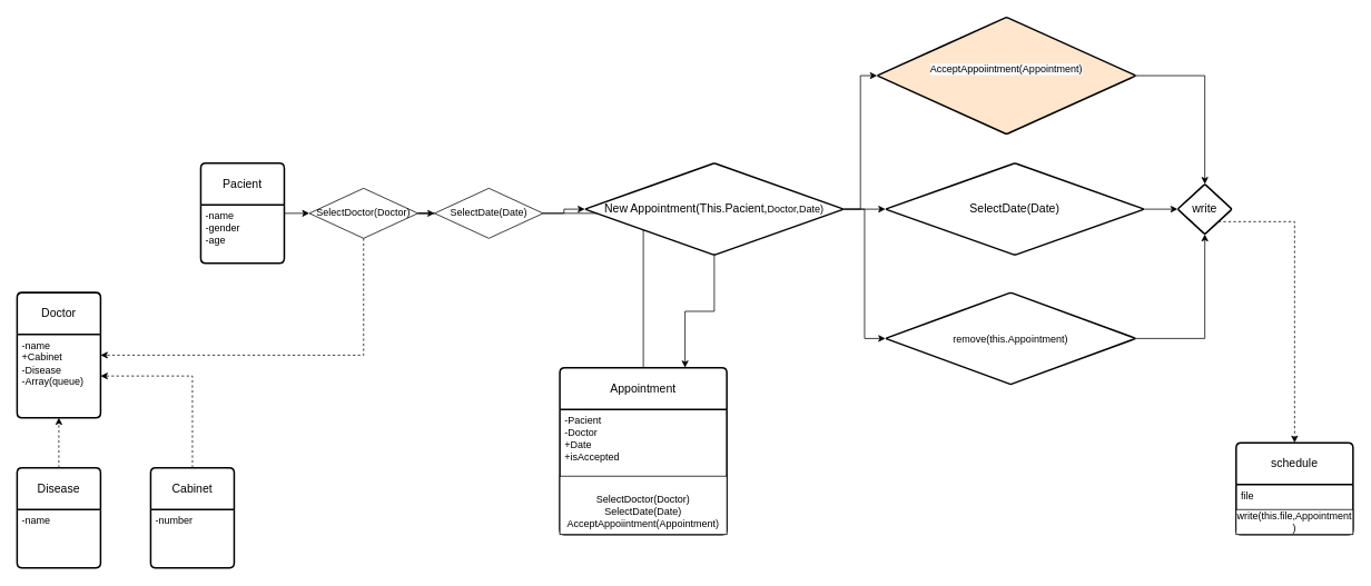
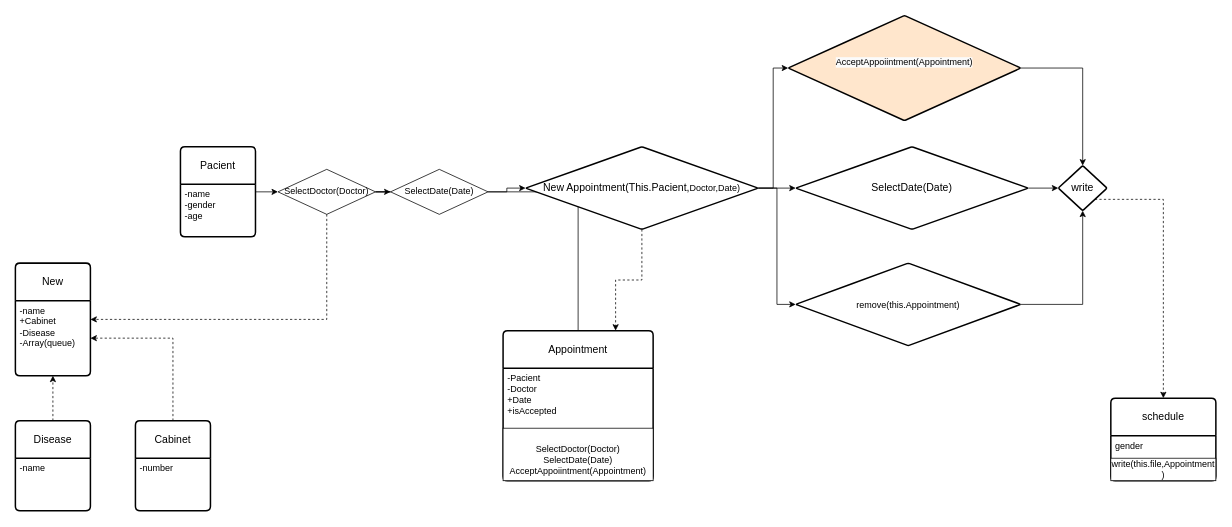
  <mxCell id="0" />
  <mxCell id="1" parent="0" />
  <mxCell id="2" value="Pacient" style="swimlane;childLayout=stackLayout;horizontal=1;startSize=50;horizontalStack=0;rounded=1;fontSize=14;fontStyle=0;strokeWidth=2;resizeParent=0;resizeLast=1;shadow=0;dashed=0;align=center;arcSize=4;whiteSpace=wrap;html=1;" vertex="1" parent="1"><mxGeometry x="240" y="195" width="100" height="120" as="geometry" /></mxCell>
  <mxCell id="3" value="-name&lt;br&gt;-gender&lt;br&gt;-age" style="align=left;strokeColor=none;fillColor=none;spacingLeft=4;fontSize=12;verticalAlign=top;resizable=0;rotatable=0;part=1;html=1;" vertex="1" parent="2"><mxGeometry y="50" width="100" height="70" as="geometry" /></mxCell>
  <mxCell id="4" value="" style="endArrow=classic;html=1;rounded=0;entryX=0;entryY=0.5;entryDx=0;entryDy=0;" edge="1" parent="1" target="6"><mxGeometry width="50" height="50" relative="1" as="geometry"><mxPoint x="340" y="255" as="sourcePoint" /><mxPoint x="410" y="255" as="targetPoint" /></mxGeometry></mxCell>
  <mxCell id="5" value="" style="edgeStyle=orthogonalEdgeStyle;rounded=0;orthogonalLoop=1;jettySize=auto;html=1;" edge="1" parent="1" source="6" target="9"><mxGeometry relative="1" as="geometry" /></mxCell>
  <mxCell id="6" value="SelectDoctor(Doctor)" style="shape=rhombus;perimeter=rhombusPerimeter;whiteSpace=wrap;html=1;align=center;" vertex="1" parent="1"><mxGeometry x="370" y="225" width="130" height="60" as="geometry" /></mxCell>
  <mxCell id="7" value="" style="edgeStyle=orthogonalEdgeStyle;rounded=0;orthogonalLoop=1;jettySize=auto;html=1;" edge="1" parent="1" source="9" target="11"><mxGeometry relative="1" as="geometry" /></mxCell>
  <mxCell id="8" style="edgeStyle=orthogonalEdgeStyle;rounded=0;orthogonalLoop=1;jettySize=auto;html=1;exitX=1;exitY=0.5;exitDx=0;exitDy=0;entryX=0;entryY=0.5;entryDx=0;entryDy=0;" edge="1" parent="1" source="9" target="27"><mxGeometry relative="1" as="geometry" /></mxCell>
  <mxCell id="9" value="SelectDate(Date)" style="shape=rhombus;perimeter=rhombusPerimeter;whiteSpace=wrap;html=1;align=center;" vertex="1" parent="1"><mxGeometry x="520" y="225" width="130" height="60" as="geometry" /></mxCell>
  <mxCell id="10" value="Appointment" style="swimlane;childLayout=stackLayout;horizontal=1;startSize=50;horizontalStack=0;rounded=1;fontSize=14;fontStyle=0;strokeWidth=2;resizeParent=0;resizeLast=1;shadow=0;dashed=0;align=center;arcSize=4;whiteSpace=wrap;html=1;" vertex="1" parent="1"><mxGeometry x="670" y="440" width="200" height="200" as="geometry" /></mxCell>
  <mxCell id="11" value="-Pacient&lt;br&gt;-Doctor&lt;br&gt;+Date&lt;br&gt;+isAccepted" style="align=left;strokeColor=none;fillColor=none;spacingLeft=4;fontSize=12;verticalAlign=top;resizable=0;rotatable=0;part=1;html=1;" vertex="1" parent="10"><mxGeometry y="50" width="200" height="120" as="geometry" /></mxCell>
  <mxCell id="12" value="" style="rounded=0;whiteSpace=wrap;html=1;" vertex="1" parent="10"><mxGeometry y="170" width="200" height="-40" as="geometry" /></mxCell>
  <mxCell id="13" value="&lt;br&gt;&lt;span style=&quot;color: rgb(0, 0, 0); font-family: Helvetica; font-size: 12px; font-style: normal; font-variant-ligatures: normal; font-variant-caps: normal; font-weight: 400; letter-spacing: normal; orphans: 2; text-align: center; text-indent: 0px; text-transform: none; widows: 2; word-spacing: 0px; -webkit-text-stroke-width: 0px; background-color: rgb(251, 251, 251); text-decoration-thickness: initial; text-decoration-style: initial; text-decoration-color: initial; float: none; display: inline !important;&quot;&gt;SelectDoctor(Doctor)&lt;/span&gt;&lt;br&gt;SelectDate(Date)&lt;br&gt;AcceptAppoiintment(Appointment)" style="rounded=0;whiteSpace=wrap;html=1;" vertex="1" parent="10"><mxGeometry y="130" width="200" height="70" as="geometry" /></mxCell>
  <mxCell id="14" value="" style="edgeStyle=orthogonalEdgeStyle;rounded=0;orthogonalLoop=1;jettySize=auto;html=1;entryX=1;entryY=0.25;entryDx=0;entryDy=0;dashed=1;exitX=0.5;exitY=1;exitDx=0;exitDy=0;" edge="1" parent="1" source="6" target="16"><mxGeometry relative="1" as="geometry" /></mxCell>
- <mxCell id="15" value="Doctor" style="swimlane;childLayout=stackLayout;horizontal=1;startSize=50;horizontalStack=0;rounded=1;fontSize=14;fontStyle=0;strokeWidth=2;resizeParent=0;resizeLast=1;shadow=0;dashed=0;align=center;arcSize=4;whiteSpace=wrap;html=1;" vertex="1" parent="1"><mxGeometry x="20" y="350" width="100" height="150" as="geometry" /></mxCell>
+ <mxCell id="15" value="New" style="swimlane;childLayout=stackLayout;horizontal=1;startSize=50;horizontalStack=0;rounded=1;fontSize=14;fontStyle=0;strokeWidth=2;resizeParent=0;resizeLast=1;shadow=0;dashed=0;align=center;arcSize=4;whiteSpace=wrap;html=1;" vertex="1" parent="1"><mxGeometry x="20" y="350" width="100" height="150" as="geometry" /></mxCell>
  <mxCell id="16" value="-name&lt;br&gt;+Cabinet&lt;br&gt;-Disease&lt;br&gt;-Array(queue)" style="align=left;strokeColor=none;fillColor=none;spacingLeft=4;fontSize=12;verticalAlign=top;resizable=0;rotatable=0;part=1;html=1;" vertex="1" parent="15"><mxGeometry y="50" width="100" height="100" as="geometry" /></mxCell>
  <mxCell id="17" value="" style="edgeStyle=orthogonalEdgeStyle;rounded=0;orthogonalLoop=1;jettySize=auto;html=1;dashed=1;" edge="1" parent="1" source="18" target="16"><mxGeometry relative="1" as="geometry" /></mxCell>
  <mxCell id="18" value="Disease" style="swimlane;childLayout=stackLayout;horizontal=1;startSize=50;horizontalStack=0;rounded=1;fontSize=14;fontStyle=0;strokeWidth=2;resizeParent=0;resizeLast=1;shadow=0;dashed=0;align=center;arcSize=4;whiteSpace=wrap;html=1;" vertex="1" parent="1"><mxGeometry x="20" y="560" width="100" height="120" as="geometry" /></mxCell>
  <mxCell id="19" value="-name" style="align=left;strokeColor=none;fillColor=none;spacingLeft=4;fontSize=12;verticalAlign=top;resizable=0;rotatable=0;part=1;html=1;" vertex="1" parent="18"><mxGeometry y="50" width="100" height="70" as="geometry" /></mxCell>
  <mxCell id="20" style="edgeStyle=orthogonalEdgeStyle;rounded=0;orthogonalLoop=1;jettySize=auto;html=1;exitX=0.5;exitY=0;exitDx=0;exitDy=0;entryX=1;entryY=0.5;entryDx=0;entryDy=0;dashed=1;" edge="1" parent="1" source="21" target="16"><mxGeometry relative="1" as="geometry" /></mxCell>
  <mxCell id="21" value="Cabinet" style="swimlane;childLayout=stackLayout;horizontal=1;startSize=50;horizontalStack=0;rounded=1;fontSize=14;fontStyle=0;strokeWidth=2;resizeParent=0;resizeLast=1;shadow=0;dashed=0;align=center;arcSize=4;whiteSpace=wrap;html=1;" vertex="1" parent="1"><mxGeometry x="180" y="560" width="100" height="120" as="geometry" /></mxCell>
  <mxCell id="22" value="-number" style="align=left;strokeColor=none;fillColor=none;spacingLeft=4;fontSize=12;verticalAlign=top;resizable=0;rotatable=0;part=1;html=1;" vertex="1" parent="21"><mxGeometry y="50" width="100" height="70" as="geometry" /></mxCell>
  <mxCell id="23" value="" style="edgeStyle=orthogonalEdgeStyle;rounded=0;orthogonalLoop=1;jettySize=auto;html=1;entryX=0;entryY=0.5;entryDx=0;entryDy=0;" edge="1" parent="1" source="27" target="29"><mxGeometry relative="1" as="geometry" /></mxCell>
  <mxCell id="24" value="" style="edgeStyle=orthogonalEdgeStyle;rounded=0;orthogonalLoop=1;jettySize=auto;html=1;" edge="1" parent="1" source="27" target="31"><mxGeometry relative="1" as="geometry" /></mxCell>
  <mxCell id="25" style="edgeStyle=orthogonalEdgeStyle;rounded=0;orthogonalLoop=1;jettySize=auto;html=1;exitX=1;exitY=0.5;exitDx=0;exitDy=0;entryX=0;entryY=0.5;entryDx=0;entryDy=0;" edge="1" parent="1" source="27" target="33"><mxGeometry relative="1" as="geometry" /></mxCell>
- <mxCell id="26" style="edgeStyle=orthogonalEdgeStyle;rounded=0;orthogonalLoop=1;jettySize=auto;html=1;exitX=0.5;exitY=1;exitDx=0;exitDy=0;entryX=0.75;entryY=0;entryDx=0;entryDy=0;dashed=0;" edge="1" parent="1" source="27" target="10"><mxGeometry relative="1" as="geometry" /></mxCell>
+ <mxCell id="26" style="edgeStyle=orthogonalEdgeStyle;rounded=0;orthogonalLoop=1;jettySize=auto;html=1;exitX=0.5;exitY=1;exitDx=0;exitDy=0;entryX=0.75;entryY=0;entryDx=0;entryDy=0;dashed=1;" edge="1" parent="1" source="27" target="10"><mxGeometry relative="1" as="geometry" /></mxCell>
  <mxCell id="27" value="New Appointment(This.Pacient,&lt;span style=&quot;font-size: 12px; text-align: left;&quot;&gt;Doctor,&lt;/span&gt;&lt;span style=&quot;font-size: 12px; text-align: left;&quot;&gt;Date&lt;/span&gt;&lt;span style=&quot;background-color: initial; font-size: 12px; text-align: left;&quot;&gt;)&lt;/span&gt;&lt;span style=&quot;font-size: 12px; text-align: left;&quot;&gt;&lt;br&gt;&lt;/span&gt;" style="rhombus;whiteSpace=wrap;html=1;fontSize=14;fontStyle=0;startSize=50;rounded=1;strokeWidth=2;shadow=0;dashed=0;arcSize=4;" vertex="1" parent="1"><mxGeometry x="700" y="195" width="310" height="110" as="geometry" /></mxCell>
  <mxCell id="28" value="" style="edgeStyle=orthogonalEdgeStyle;rounded=0;orthogonalLoop=1;jettySize=auto;html=1;" edge="1" parent="1" source="29" target="38"><mxGeometry relative="1" as="geometry" /></mxCell>
  <mxCell id="29" value="&#10;&lt;span style=&quot;color: rgb(0, 0, 0); font-family: Helvetica; font-size: 12px; font-style: normal; font-variant-ligatures: normal; font-variant-caps: normal; font-weight: 400; letter-spacing: normal; orphans: 2; text-align: center; text-indent: 0px; text-transform: none; widows: 2; word-spacing: 0px; -webkit-text-stroke-width: 0px; background-color: rgb(251, 251, 251); text-decoration-thickness: initial; text-decoration-style: initial; text-decoration-color: initial; float: none; display: inline !important;&quot;&gt;AcceptAppoiintment(Appointment)&lt;/span&gt;&#10;&#10;" style="rhombus;whiteSpace=wrap;html=1;fontSize=14;fontStyle=0;startSize=50;rounded=1;strokeWidth=2;shadow=0;dashed=0;arcSize=4;fillColor=#ffe6cc;" vertex="1" parent="1"><mxGeometry x="1050" y="20" width="310" height="140" as="geometry" /></mxCell>
  <mxCell id="30" style="edgeStyle=orthogonalEdgeStyle;rounded=0;orthogonalLoop=1;jettySize=auto;html=1;exitX=1;exitY=0.5;exitDx=0;exitDy=0;entryX=0;entryY=0.5;entryDx=0;entryDy=0;" edge="1" parent="1" source="31" target="38"><mxGeometry relative="1" as="geometry" /></mxCell>
  <mxCell id="31" value="SelectDate(Date)" style="rhombus;whiteSpace=wrap;html=1;fontSize=14;fontStyle=0;startSize=50;rounded=1;strokeWidth=2;shadow=0;dashed=0;arcSize=4;" vertex="1" parent="1"><mxGeometry x="1060" y="195" width="310" height="110" as="geometry" /></mxCell>
  <mxCell id="32" style="edgeStyle=orthogonalEdgeStyle;rounded=0;orthogonalLoop=1;jettySize=auto;html=1;exitX=1;exitY=0.5;exitDx=0;exitDy=0;entryX=0.5;entryY=1;entryDx=0;entryDy=0;" edge="1" parent="1" source="33" target="38"><mxGeometry relative="1" as="geometry" /></mxCell>
  <mxCell id="33" value="&lt;span style=&quot;font-size: 12px; text-align: left;&quot;&gt;remove(this.Appointment)&lt;br&gt;&lt;/span&gt;" style="rhombus;whiteSpace=wrap;html=1;fontSize=14;fontStyle=0;startSize=50;rounded=1;strokeWidth=2;shadow=0;dashed=0;arcSize=4;" vertex="1" parent="1"><mxGeometry x="1060" y="350" width="300" height="110" as="geometry" /></mxCell>
  <mxCell id="34" value="schedule" style="swimlane;childLayout=stackLayout;horizontal=1;startSize=50;horizontalStack=0;rounded=1;fontSize=14;fontStyle=0;strokeWidth=2;resizeParent=0;resizeLast=1;shadow=0;dashed=0;align=center;arcSize=4;whiteSpace=wrap;html=1;" vertex="1" parent="1"><mxGeometry x="1480" y="530" width="140" height="110" as="geometry" /></mxCell>
- <mxCell id="35" value="file" style="align=left;strokeColor=none;fillColor=none;spacingLeft=4;fontSize=12;verticalAlign=top;resizable=0;rotatable=0;part=1;html=1;" vertex="1" parent="34"><mxGeometry y="50" width="140" height="30" as="geometry" /></mxCell>
+ <mxCell id="35" value="gender" style="align=left;strokeColor=none;fillColor=none;spacingLeft=4;fontSize=12;verticalAlign=top;resizable=0;rotatable=0;part=1;html=1;" vertex="1" parent="34"><mxGeometry y="50" width="140" height="30" as="geometry" /></mxCell>
  <mxCell id="36" value="write(this.file,Appointment&lt;br&gt;)" style="rounded=0;whiteSpace=wrap;html=1;" vertex="1" parent="34"><mxGeometry y="80" width="140" height="30" as="geometry" /></mxCell>
  <mxCell id="37" style="edgeStyle=orthogonalEdgeStyle;rounded=0;orthogonalLoop=1;jettySize=auto;html=1;exitX=1;exitY=1;exitDx=0;exitDy=0;dashed=1;" edge="1" parent="1" source="38" target="34"><mxGeometry relative="1" as="geometry" /></mxCell>
  <mxCell id="38" value="write" style="rhombus;whiteSpace=wrap;html=1;fontSize=14;fontStyle=0;startSize=50;rounded=1;strokeWidth=2;shadow=0;dashed=0;arcSize=4;" vertex="1" parent="1"><mxGeometry x="1410" y="220" width="65" height="60" as="geometry" /></mxCell>
